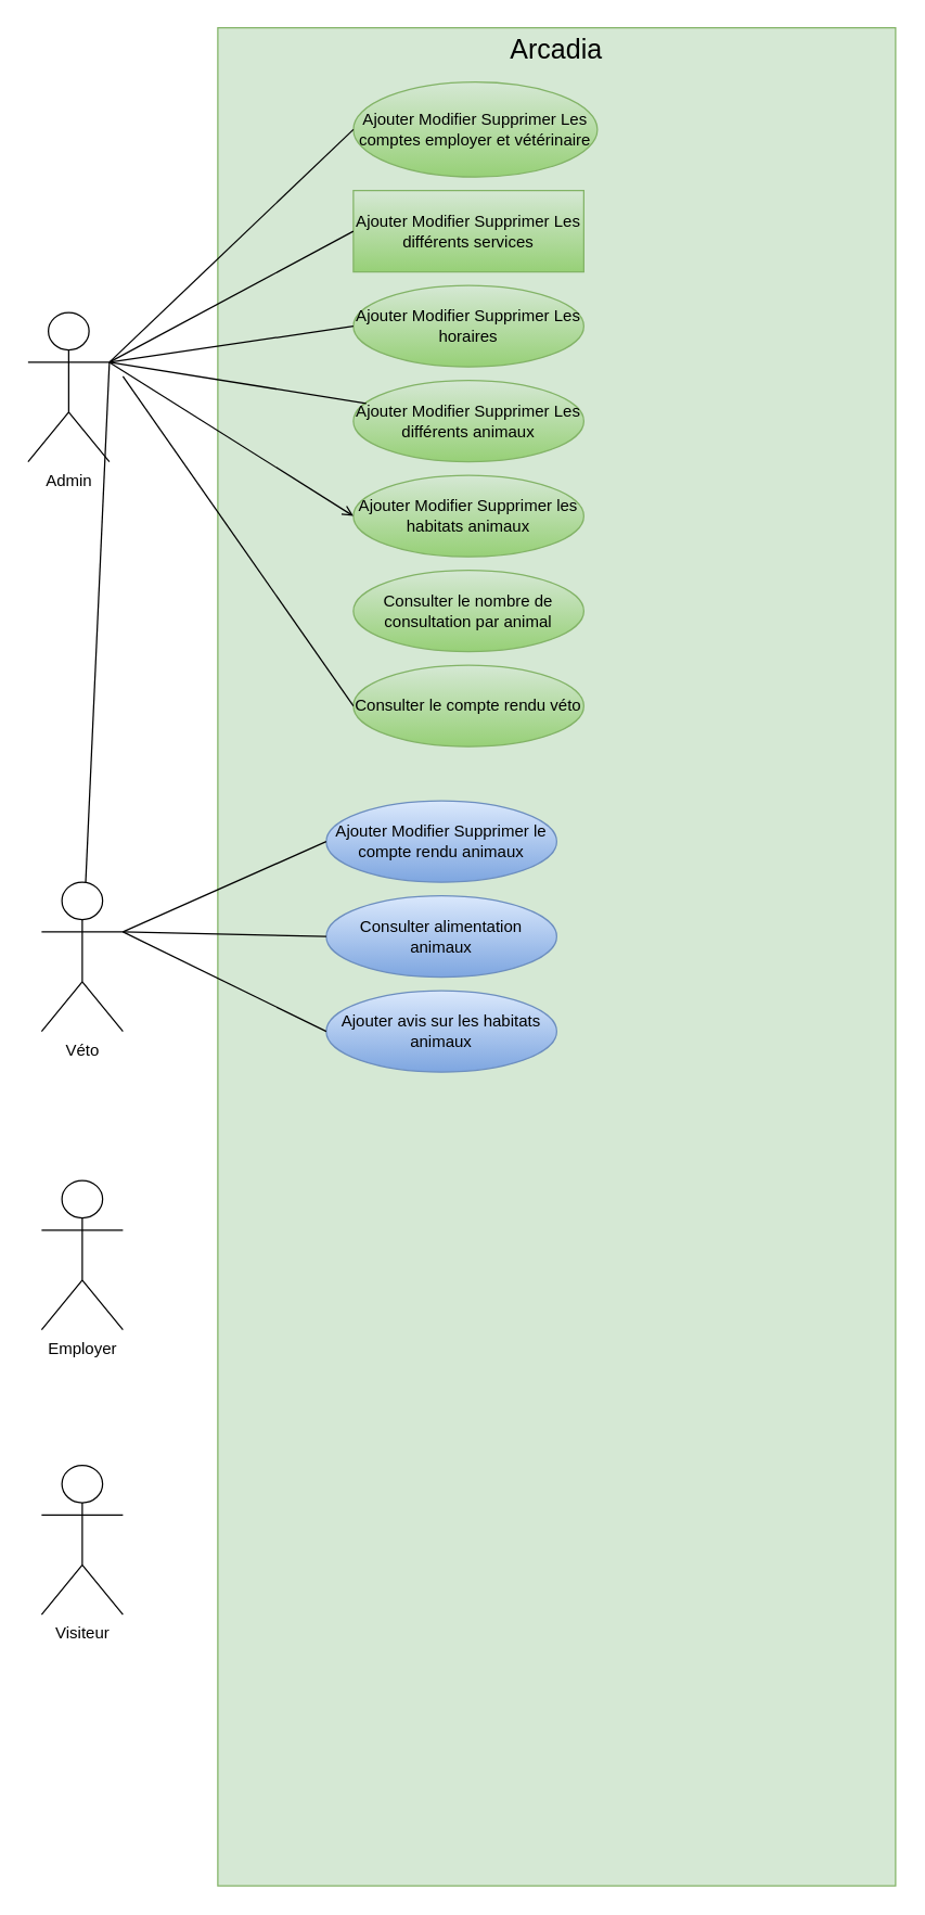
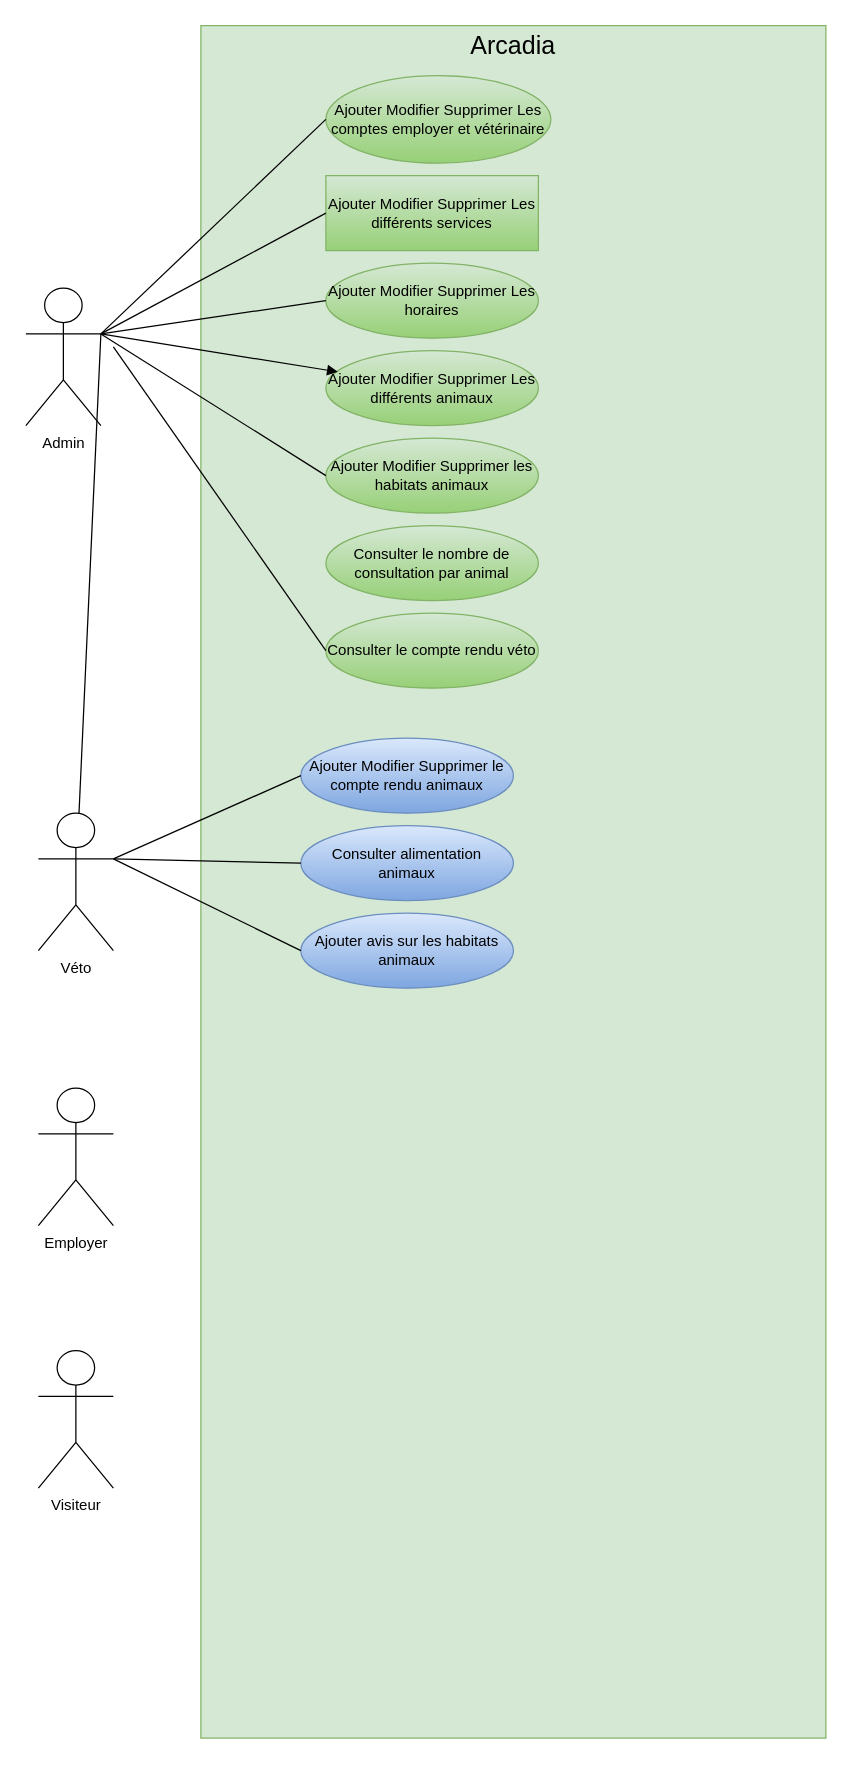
  <mxCell id="0" />
  <mxCell id="1" parent="0" />
  <mxCell id="2" value="" style="rounded=0;whiteSpace=wrap;html=1;fillColor=#d5e8d4;strokeColor=#82b366;" vertex="1" parent="1"><mxGeometry x="160" y="20" width="500" height="1370" as="geometry" /></mxCell>
  <mxCell id="3" value="Admin" style="shape=umlActor;verticalLabelPosition=bottom;verticalAlign=top;html=1;outlineConnect=0;" vertex="1" parent="1"><mxGeometry x="20" y="230" width="60" height="110" as="geometry" /></mxCell>
  <mxCell id="4" value="Véto" style="shape=umlActor;verticalLabelPosition=bottom;verticalAlign=top;html=1;outlineConnect=0;" vertex="1" parent="1"><mxGeometry x="30" y="650" width="60" height="110" as="geometry" /></mxCell>
  <mxCell id="5" value="Employer" style="shape=umlActor;verticalLabelPosition=bottom;verticalAlign=top;html=1;outlineConnect=0;" vertex="1" parent="1"><mxGeometry x="30" y="870" width="60" height="110" as="geometry" /></mxCell>
  <mxCell id="6" value="Visiteur" style="shape=umlActor;verticalLabelPosition=bottom;verticalAlign=top;html=1;outlineConnect=0;" vertex="1" parent="1"><mxGeometry x="30" y="1080" width="60" height="110" as="geometry" /></mxCell>
  <mxCell id="7" value="&lt;font style=&quot;font-size: 20px;&quot;&gt;Arcadia&lt;/font&gt;" style="text;html=1;align=center;verticalAlign=middle;whiteSpace=wrap;rounded=0;" vertex="1" parent="1"><mxGeometry x="360" y="20" width="100" height="30" as="geometry" /></mxCell>
  <mxCell id="8" value="Ajouter Modifier Supprimer Les comptes employer et vétérinaire" style="ellipse;whiteSpace=wrap;html=1;fillColor=#d5e8d4;strokeColor=#82b366;gradientColor=#97d077;" vertex="1" parent="1"><mxGeometry x="260" y="60" width="180" height="70" as="geometry" /></mxCell>
  <mxCell id="9" value="Ajouter Modifier Supprimer Les différents services" style="whiteSpace=wrap;html=1;fillColor=#d5e8d4;strokeColor=#82b366;gradientColor=#97d077;rounded=0;" vertex="1" parent="1"><mxGeometry x="260" y="140" width="170" height="60" as="geometry" /></mxCell>
  <mxCell id="10" value="Ajouter Modifier Supprimer Les horaires" style="ellipse;whiteSpace=wrap;html=1;fillColor=#d5e8d4;strokeColor=#82b366;gradientColor=#97d077;" vertex="1" parent="1"><mxGeometry x="260" y="210" width="170" height="60" as="geometry" /></mxCell>
  <mxCell id="11" value="Ajouter Modifier Supprimer Les différents animaux" style="ellipse;whiteSpace=wrap;html=1;fillColor=#d5e8d4;strokeColor=#82b366;gradientColor=#97d077;" vertex="1" parent="1"><mxGeometry x="260" y="280" width="170" height="60" as="geometry" /></mxCell>
  <mxCell id="12" value="" style="endArrow=none;html=1;rounded=0;exitX=1;exitY=0.333;exitDx=0;exitDy=0;exitPerimeter=0;entryX=0;entryY=0.5;entryDx=0;entryDy=0;" edge="1" parent="1" source="3" target="8"><mxGeometry width="50" height="50" relative="1" as="geometry"><mxPoint x="130" y="180" as="sourcePoint" /><mxPoint x="180" y="130" as="targetPoint" /></mxGeometry></mxCell>
  <mxCell id="13" value="" style="endArrow=none;html=1;rounded=0;exitX=1;exitY=0.333;exitDx=0;exitDy=0;exitPerimeter=0;entryX=0;entryY=0.5;entryDx=0;entryDy=0;" edge="1" parent="1" source="3" target="9"><mxGeometry width="50" height="50" relative="1" as="geometry"><mxPoint x="90" y="210" as="sourcePoint" /><mxPoint x="220" y="173" as="targetPoint" /></mxGeometry></mxCell>
  <mxCell id="14" value="" style="endArrow=none;html=1;rounded=0;exitX=1;exitY=0.333;exitDx=0;exitDy=0;exitPerimeter=0;entryX=0;entryY=0.5;entryDx=0;entryDy=0;" edge="1" parent="1" source="3" target="10"><mxGeometry width="50" height="50" relative="1" as="geometry"><mxPoint x="110" y="173.5" as="sourcePoint" /><mxPoint x="240" y="136.5" as="targetPoint" /></mxGeometry></mxCell>
- <mxCell id="15" value="" style="endArrow=none;html=1;rounded=0;exitX=1;exitY=0.333;exitDx=0;exitDy=0;exitPerimeter=0;entryX=0.056;entryY=0.283;entryDx=0;entryDy=0;entryPerimeter=0;" edge="1" parent="1" source="3" target="11"><mxGeometry width="50" height="50" relative="1" as="geometry"><mxPoint x="120" y="167" as="sourcePoint" /><mxPoint x="250" y="130" as="targetPoint" /></mxGeometry></mxCell>
+ <mxCell id="15" value="" style="endArrow=block;html=1;rounded=0;exitX=1;exitY=0.333;exitDx=0;exitDy=0;exitPerimeter=0;entryX=0.056;entryY=0.283;entryDx=0;entryDy=0;entryPerimeter=0;" edge="1" parent="1" source="3" target="11"><mxGeometry width="50" height="50" relative="1" as="geometry"><mxPoint x="120" y="167" as="sourcePoint" /><mxPoint x="250" y="130" as="targetPoint" /></mxGeometry></mxCell>
  <mxCell id="16" value="Consulter le nombre de consultation par animal" style="ellipse;whiteSpace=wrap;html=1;fillColor=#d5e8d4;strokeColor=#82b366;gradientColor=#97d077;" vertex="1" parent="1"><mxGeometry x="260" y="420" width="170" height="60" as="geometry" /></mxCell>
  <mxCell id="17" value="Ajouter Modifier Supprimer les habitats animaux" style="ellipse;whiteSpace=wrap;html=1;fillColor=#d5e8d4;strokeColor=#82b366;gradientColor=#97d077;" vertex="1" parent="1"><mxGeometry x="260" y="350" width="170" height="60" as="geometry" /></mxCell>
- <mxCell id="18" value="" style="endArrow=open;html=1;rounded=0;exitX=1;exitY=0.333;exitDx=0;exitDy=0;exitPerimeter=0;entryX=0;entryY=0.5;entryDx=0;entryDy=0;" edge="1" parent="1" source="3" target="17"><mxGeometry width="50" height="50" relative="1" as="geometry"><mxPoint x="80" y="310" as="sourcePoint" /><mxPoint x="230" y="340" as="targetPoint" /></mxGeometry></mxCell>
+ <mxCell id="18" value="" style="endArrow=none;html=1;rounded=0;exitX=1;exitY=0.333;exitDx=0;exitDy=0;exitPerimeter=0;entryX=0;entryY=0.5;entryDx=0;entryDy=0;" edge="1" parent="1" source="3" target="17"><mxGeometry width="50" height="50" relative="1" as="geometry"><mxPoint x="80" y="310" as="sourcePoint" /><mxPoint x="230" y="340" as="targetPoint" /></mxGeometry></mxCell>
  <mxCell id="19" value="" style="endArrow=none;html=1;rounded=0;exitX=1;exitY=0.333;exitDx=0;exitDy=0;exitPerimeter=0;" edge="1" parent="1" source="3" target="4"><mxGeometry width="50" height="50" relative="1" as="geometry"><mxPoint x="100" y="287" as="sourcePoint" /><mxPoint x="250" y="317" as="targetPoint" /></mxGeometry></mxCell>
  <mxCell id="20" value="Ajouter Modifier Supprimer le compte rendu animaux" style="ellipse;whiteSpace=wrap;html=1;fillColor=#dae8fc;gradientColor=#7ea6e0;strokeColor=#6c8ebf;" vertex="1" parent="1"><mxGeometry x="240" y="590" width="170" height="60" as="geometry" /></mxCell>
  <mxCell id="21" value="Consulter alimentation animaux" style="ellipse;whiteSpace=wrap;html=1;fillColor=#dae8fc;gradientColor=#7ea6e0;strokeColor=#6c8ebf;" vertex="1" parent="1"><mxGeometry x="240" y="660" width="170" height="60" as="geometry" /></mxCell>
  <mxCell id="22" value="Ajouter avis sur les habitats animaux" style="ellipse;whiteSpace=wrap;html=1;fillColor=#dae8fc;gradientColor=#7ea6e0;strokeColor=#6c8ebf;" vertex="1" parent="1"><mxGeometry x="240" y="730" width="170" height="60" as="geometry" /></mxCell>
  <mxCell id="23" value="Consulter le compte rendu véto" style="ellipse;whiteSpace=wrap;html=1;fillColor=#d5e8d4;strokeColor=#82b366;gradientColor=#97d077;" vertex="1" parent="1"><mxGeometry x="260" y="490" width="170" height="60" as="geometry" /></mxCell>
  <mxCell id="24" value="" style="endArrow=none;html=1;rounded=0;exitX=1;exitY=0.333;exitDx=0;exitDy=0;exitPerimeter=0;entryX=0;entryY=0.5;entryDx=0;entryDy=0;" edge="1" parent="1" target="23"><mxGeometry width="50" height="50" relative="1" as="geometry"><mxPoint x="90" y="277" as="sourcePoint" /><mxPoint x="270" y="460" as="targetPoint" /></mxGeometry></mxCell>
  <mxCell id="25" value="" style="endArrow=none;html=1;rounded=0;exitX=1;exitY=0.333;exitDx=0;exitDy=0;exitPerimeter=0;entryX=0;entryY=0.5;entryDx=0;entryDy=0;" edge="1" parent="1" source="4" target="20"><mxGeometry width="50" height="50" relative="1" as="geometry"><mxPoint x="310" y="750" as="sourcePoint" /><mxPoint x="360" y="700" as="targetPoint" /></mxGeometry></mxCell>
  <mxCell id="26" value="" style="endArrow=none;html=1;rounded=0;exitX=1;exitY=0.333;exitDx=0;exitDy=0;exitPerimeter=0;entryX=0;entryY=0.5;entryDx=0;entryDy=0;" edge="1" parent="1" source="4" target="21"><mxGeometry width="50" height="50" relative="1" as="geometry"><mxPoint x="100" y="657" as="sourcePoint" /><mxPoint x="250" y="630" as="targetPoint" /></mxGeometry></mxCell>
  <mxCell id="27" value="" style="endArrow=none;html=1;rounded=0;exitX=1;exitY=0.333;exitDx=0;exitDy=0;exitPerimeter=0;entryX=0;entryY=0.5;entryDx=0;entryDy=0;" edge="1" parent="1" source="4" target="22"><mxGeometry width="50" height="50" relative="1" as="geometry"><mxPoint x="110" y="667" as="sourcePoint" /><mxPoint x="260" y="640" as="targetPoint" /></mxGeometry></mxCell>
